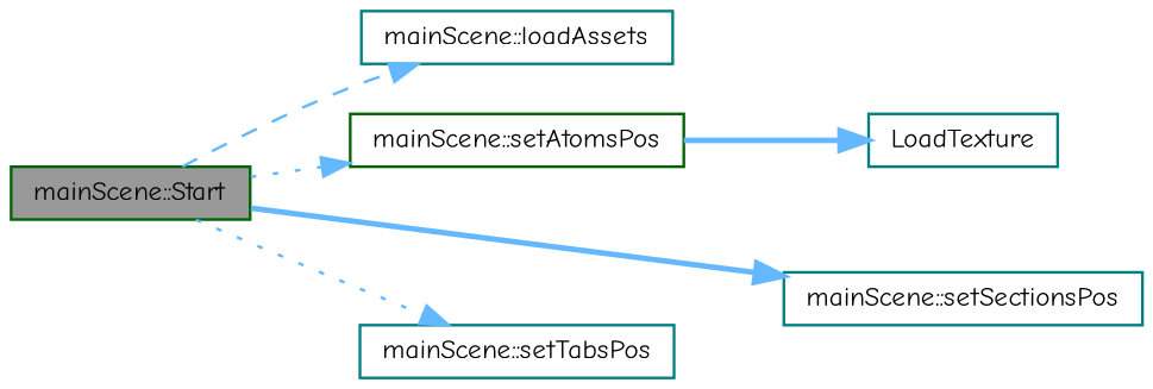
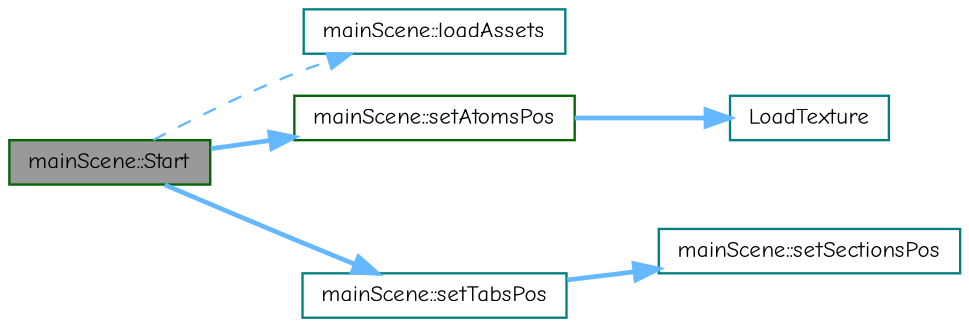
  digraph {
    fontname="Comic Neue"
    rankdir=LR
    node [color=teal fillcolor=white fontname="Comic Neue" fontsize=10 shape=box style=filled]
    edge [color=steelblue1 fontname="Comic Neue" fontsize=10 labelfontname=Helvetica labelfontsize=10 style=dotted]
    n1 [color=darkgreen fillcolor=grey60 fontcolor=black height=0.2 label="mainScene::Start" width=0.4]
    n2 [height=0.2 label="mainScene::loadAssets" width=0.4]
    n3 [color=darkgreen height=0.2 label="mainScene::setAtomsPos" width=0.4]
    n4 [height=0.2 label="mainScene::setSectionsPos" width=0.4]
    n5 [height=0.2 label="mainScene::setTabsPos" width=0.4]
    n6 [height=0.2 label=LoadTexture width=0.4]
    n1 -> n2 [style=dashed]
-   n1 -> n3
-   n1 -> n4 [style=bold]
-   n1 -> n5
+   n1 -> n3 [style=bold]
+   n5 -> n4 [style=bold]
+   n1 -> n5 [style=bold]
    n3 -> n6 [style=bold]
  }
